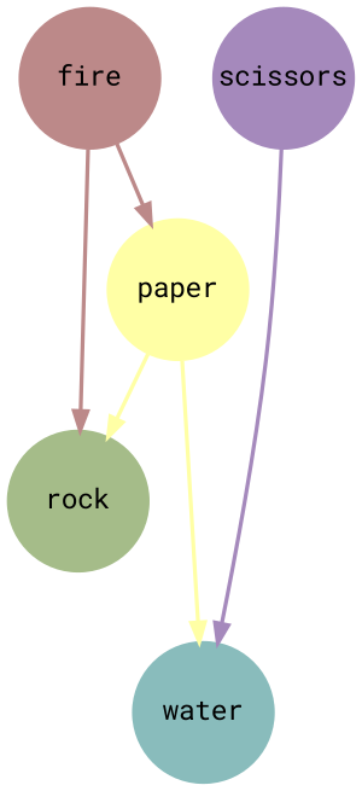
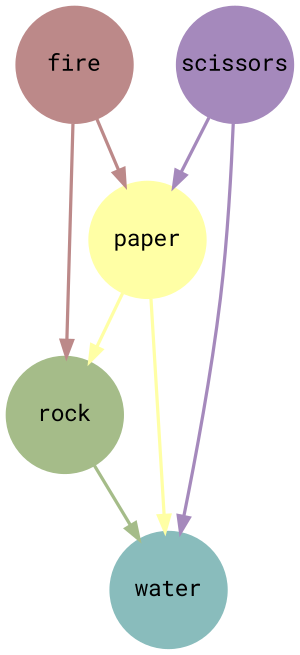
  digraph {
    fontname="Roboto Mono"
    normalize=true
    node [fixedsize=true fontname="Roboto Mono" shape=circle style=filled]
    edge [color="#BC8989" fontname="Roboto Mono" style=bold]
    water [color="#89BCBC" width=1]
    fire [color="#BC8989" width=1]
    rock [color="#A5BC89" width=1]
    paper [color="#FFFFA5" width=1]
    scissors [color="#A589BC" width=1]
    fire -> rock
    fire -> paper
+   rock -> water [color="#A5BC89"]
    paper -> water [color="#FFFFA5"]
    paper -> rock [color="#FFFFA5"]
    scissors -> water [color="#A589BC"]
+   scissors -> paper [color="#A589BC"]
  }
